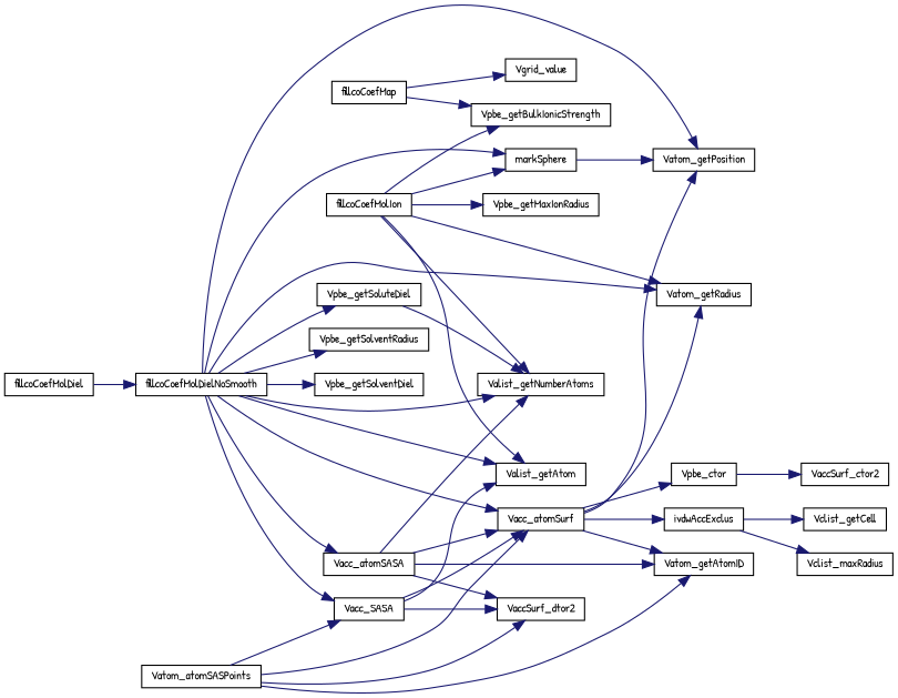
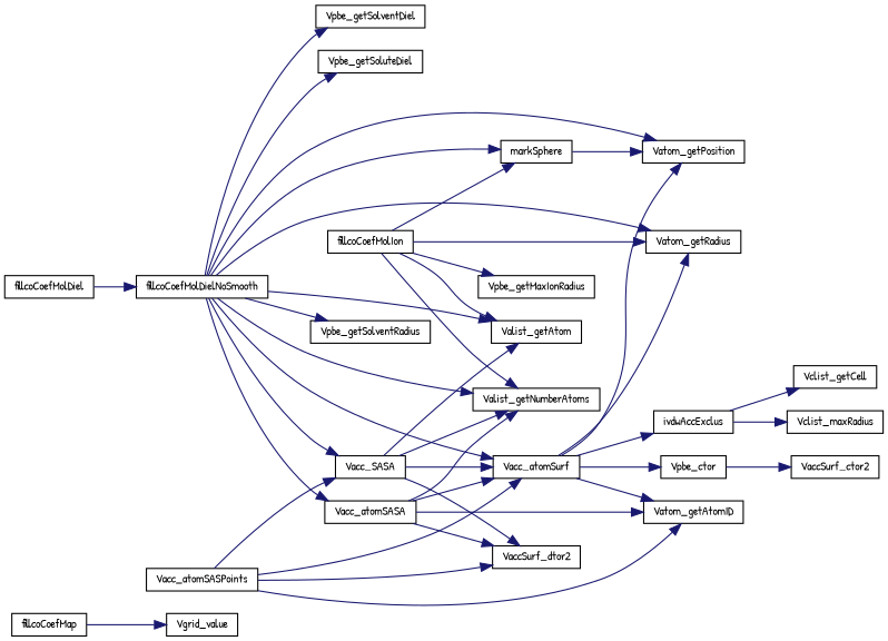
  digraph {
    fontname="Patrick Hand"
    rankdir=LR
    node [color=black fillcolor=white fontname="Patrick Hand" fontsize=10 shape=record style=filled]
    edge [color=midnightblue fontname="Patrick Hand" fontsize=10 labelfontname=FreeSans labelfontsize=10 style=solid]
    n1 [height=0.2 label=fillcoCoefMap width=0.4]
-   n2 [height=0.2 label=Vpbe_getBulkIonicStrength width=0.4]
    n3 [height=0.2 label=Vgrid_value width=0.4]
    n4 [height=0.2 label=fillcoCoefMolDiel width=0.4]
    n5 [height=0.2 label=fillcoCoefMolDielNoSmooth width=0.4]
    n6 [height=0.2 label=fillcoCoefMolIon width=0.4]
    n7 [height=0.2 label=Valist_getNumberAtoms width=0.4]
    n8 [height=0.2 label=Valist_getAtom width=0.4]
    n9 [height=0.2 label=Vatom_getRadius width=0.4]
    n10 [height=0.2 label=markSphere width=0.4]
    n11 [height=0.2 label=Vpbe_getMaxIonRadius width=0.4]
    n12 [height=0.2 label=Vpbe_getSolventRadius width=0.4]
    n13 [height=0.2 label=Vpbe_getSolventDiel width=0.4]
    n14 [height=0.2 label=Vpbe_getSoluteDiel width=0.4]
    n15 [height=0.2 label=Vatom_getPosition width=0.4]
    n16 [height=0.2 label=Vacc_SASA width=0.4]
    n17 [height=0.2 label=Vacc_atomSASA width=0.4]
    n18 [height=0.2 label=Vacc_atomSurf width=0.4]
    n19 [height=0.2 label=VaccSurf_dtor2 width=0.4]
    n20 [height=0.2 label=Vatom_getAtomID width=0.4]
-   n21 [height=0.2 label=Vatom_atomSASPoints width=0.4]
+   n21 [height=0.2 label=Vacc_atomSASPoints width=0.4]
    n22 [height=0.2 label=Vpbe_ctor width=0.4]
    n23 [height=0.2 label=ivdwAccExclus width=0.4]
    n24 [height=0.2 label=VaccSurf_ctor2 width=0.4]
    n25 [height=0.2 label=Vclist_maxRadius width=0.4]
    n26 [height=0.2 label=Vclist_getCell width=0.4]
-   n1 -> n2
    n1 -> n3
    n4 -> n5
    n5 -> n7
    n5 -> n8
    n5 -> n9
    n5 -> n10
    n5 -> n12
    n5 -> n13
    n5 -> n14
    n5 -> n15
    n5 -> n16
    n5 -> n17
    n5 -> n18
-   n6 -> n2
    n6 -> n7
    n6 -> n8
    n6 -> n9
    n6 -> n10
    n6 -> n11
    n10 -> n15
-   n14 -> n7
+   n16 -> n7
    n16 -> n8
    n16 -> n18
    n16 -> n19
    n17 -> n7
    n17 -> n18
    n17 -> n19
    n17 -> n20
    n18 -> n9
    n18 -> n15
    n18 -> n20
    n18 -> n22
    n18 -> n23
    n21 -> n16
    n21 -> n18
    n21 -> n19
    n21 -> n20
    n22 -> n24
    n23 -> n25
    n23 -> n26
  }
